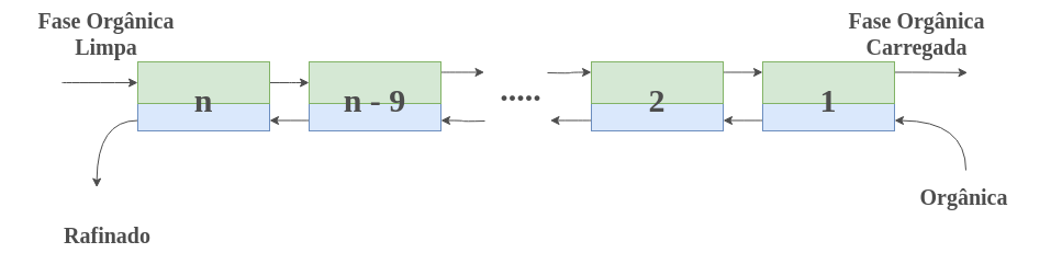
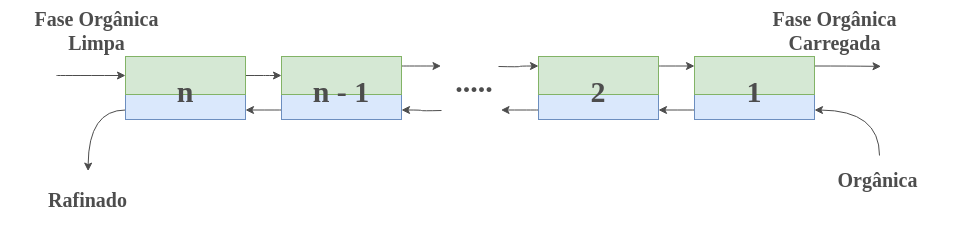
  <mxCell id="0" />
  <mxCell id="1" parent="0" />
  <mxCell id="2" style="edgeStyle=orthogonalEdgeStyle;orthogonalLoop=1;jettySize=auto;html=1;exitX=0;exitY=0.75;exitDx=0;exitDy=0;entryX=1;entryY=0.75;entryDx=0;entryDy=0;fontFamily=Spectral;fontSource=https%3A%2F%2Ffonts.googleapis.com%2Fcss%3Ffamily%3DSpectral;fontStyle=1;fontColor=#4D4D4D;strokeColor=#4D4D4D;curved=1;" parent="1" source="3" target="7" edge="1"><mxGeometry relative="1" as="geometry" /></mxCell>
  <mxCell id="3" value="" style="whiteSpace=wrap;html=1;fillColor=#dae8fc;strokeColor=#6c8ebf;fontFamily=Spectral;fontSource=https%3A%2F%2Ffonts.googleapis.com%2Fcss%3Ffamily%3DSpectral;fontStyle=1;fontColor=#4D4D4D;" parent="1" vertex="1"><mxGeometry x="694" y="81" width="120" height="38" as="geometry" /></mxCell>
  <mxCell id="4" style="edgeStyle=orthogonalEdgeStyle;orthogonalLoop=1;jettySize=auto;html=1;exitX=1;exitY=0.25;exitDx=0;exitDy=0;fontFamily=Spectral;fontSource=https%3A%2F%2Ffonts.googleapis.com%2Fcss%3Ffamily%3DSpectral;fontStyle=1;fontColor=#4D4D4D;strokeColor=#4D4D4D;curved=1;" parent="1" source="5" edge="1"><mxGeometry relative="1" as="geometry"><mxPoint x="880.529" y="65.882" as="targetPoint" /></mxGeometry></mxCell>
  <mxCell id="5" value="" style="whiteSpace=wrap;html=1;shadow=0;fillColor=#d5e8d4;strokeColor=#82b366;fontFamily=Spectral;fontSource=https%3A%2F%2Ffonts.googleapis.com%2Fcss%3Ffamily%3DSpectral;fontStyle=1;fontColor=#4D4D4D;" parent="1" vertex="1"><mxGeometry x="694" y="56" width="120" height="38" as="geometry" /></mxCell>
  <mxCell id="6" style="edgeStyle=orthogonalEdgeStyle;orthogonalLoop=1;jettySize=auto;html=1;exitX=0;exitY=0.75;exitDx=0;exitDy=0;fontFamily=Spectral;fontSource=https%3A%2F%2Ffonts.googleapis.com%2Fcss%3Ffamily%3DSpectral;fontStyle=1;fontColor=#4D4D4D;strokeColor=#4D4D4D;curved=1;" parent="1" source="7" edge="1"><mxGeometry relative="1" as="geometry"><mxPoint x="500.529" y="109.412" as="targetPoint" /></mxGeometry></mxCell>
  <mxCell id="7" value="" style="whiteSpace=wrap;html=1;fillColor=#dae8fc;strokeColor=#6c8ebf;fontFamily=Spectral;fontSource=https%3A%2F%2Ffonts.googleapis.com%2Fcss%3Ffamily%3DSpectral;fontStyle=1;fontColor=#4D4D4D;" parent="1" vertex="1"><mxGeometry x="538" y="81" width="120" height="38" as="geometry" /></mxCell>
  <mxCell id="8" style="edgeStyle=orthogonalEdgeStyle;orthogonalLoop=1;jettySize=auto;html=1;exitX=1;exitY=0.25;exitDx=0;exitDy=0;entryX=0;entryY=0.25;entryDx=0;entryDy=0;fontFamily=Spectral;fontSource=https%3A%2F%2Ffonts.googleapis.com%2Fcss%3Ffamily%3DSpectral;fontStyle=1;fontColor=#4D4D4D;strokeColor=#4D4D4D;curved=1;" parent="1" source="9" target="5" edge="1"><mxGeometry relative="1" as="geometry" /></mxCell>
  <mxCell id="9" value="" style="whiteSpace=wrap;html=1;shadow=0;fillColor=#d5e8d4;strokeColor=#82b366;fontFamily=Spectral;fontSource=https%3A%2F%2Ffonts.googleapis.com%2Fcss%3Ffamily%3DSpectral;fontStyle=1;fontColor=#4D4D4D;" parent="1" vertex="1"><mxGeometry x="538" y="56" width="120" height="38" as="geometry" /></mxCell>
  <mxCell id="10" style="edgeStyle=orthogonalEdgeStyle;orthogonalLoop=1;jettySize=auto;html=1;exitX=0;exitY=0.75;exitDx=0;exitDy=0;entryX=1;entryY=0.75;entryDx=0;entryDy=0;fontColor=#4D4D4D;strokeColor=#4D4D4D;curved=1;" edge="1" parent="1" source="11" target="15"><mxGeometry relative="1" as="geometry" /></mxCell>
  <mxCell id="11" value="" style="whiteSpace=wrap;html=1;fillColor=#dae8fc;strokeColor=#6c8ebf;fontFamily=Spectral;fontSource=https%3A%2F%2Ffonts.googleapis.com%2Fcss%3Ffamily%3DSpectral;fontStyle=1;fontColor=#4D4D4D;" parent="1" vertex="1"><mxGeometry x="281" y="81" width="120" height="38" as="geometry" /></mxCell>
  <mxCell id="12" style="edgeStyle=orthogonalEdgeStyle;orthogonalLoop=1;jettySize=auto;html=1;exitX=1;exitY=0.25;exitDx=0;exitDy=0;fontFamily=Spectral;fontSource=https%3A%2F%2Ffonts.googleapis.com%2Fcss%3Ffamily%3DSpectral;fontStyle=1;fontColor=#4D4D4D;strokeColor=#4D4D4D;curved=1;" parent="1" source="13" edge="1"><mxGeometry relative="1" as="geometry"><mxPoint x="440.529" y="65.882" as="targetPoint" /></mxGeometry></mxCell>
  <mxCell id="13" value="" style="whiteSpace=wrap;html=1;shadow=0;fillColor=#d5e8d4;strokeColor=#82b366;fontFamily=Spectral;fontSource=https%3A%2F%2Ffonts.googleapis.com%2Fcss%3Ffamily%3DSpectral;fontStyle=1;fontColor=#4D4D4D;" parent="1" vertex="1"><mxGeometry x="281" y="56" width="120" height="38" as="geometry" /></mxCell>
  <mxCell id="14" style="edgeStyle=orthogonalEdgeStyle;orthogonalLoop=1;jettySize=auto;html=1;exitX=0;exitY=0.75;exitDx=0;exitDy=0;fontFamily=Spectral;fontSource=https%3A%2F%2Ffonts.googleapis.com%2Fcss%3Ffamily%3DSpectral;fontStyle=1;fontColor=#4D4D4D;strokeColor=#4D4D4D;curved=1;" parent="1" source="15" edge="1"><mxGeometry relative="1" as="geometry"><mxPoint x="87.588" y="170.588" as="targetPoint" /></mxGeometry></mxCell>
  <mxCell id="15" value="" style="whiteSpace=wrap;html=1;fillColor=#dae8fc;strokeColor=#6c8ebf;fontFamily=Spectral;fontSource=https%3A%2F%2Ffonts.googleapis.com%2Fcss%3Ffamily%3DSpectral;fontStyle=1;fontColor=#4D4D4D;" parent="1" vertex="1"><mxGeometry x="125" y="81" width="120" height="38" as="geometry" /></mxCell>
  <mxCell id="16" value="" style="edgeStyle=orthogonalEdgeStyle;orthogonalLoop=1;jettySize=auto;html=1;fontFamily=Spectral;fontSource=https%3A%2F%2Ffonts.googleapis.com%2Fcss%3Ffamily%3DSpectral;fontStyle=1;fontColor=#4D4D4D;strokeColor=#4D4D4D;curved=1;" parent="1" source="17" target="13" edge="1"><mxGeometry relative="1" as="geometry" /></mxCell>
  <mxCell id="17" value="" style="whiteSpace=wrap;html=1;shadow=0;fillColor=#d5e8d4;strokeColor=#82b366;fontFamily=Spectral;fontSource=https%3A%2F%2Ffonts.googleapis.com%2Fcss%3Ffamily%3DSpectral;fontStyle=1;fontColor=#4D4D4D;" parent="1" vertex="1"><mxGeometry x="125" y="56" width="120" height="38" as="geometry" /></mxCell>
  <mxCell id="18" value="" style="endArrow=classic;html=1;entryX=0;entryY=0.5;entryDx=0;entryDy=0;fontFamily=Spectral;fontSource=https%3A%2F%2Ffonts.googleapis.com%2Fcss%3Ffamily%3DSpectral;fontStyle=1;fontColor=#4D4D4D;strokeColor=#4D4D4D;curved=1;" parent="1" target="17" edge="1"><mxGeometry width="50" height="50" relative="1" as="geometry"><mxPoint x="56" y="75" as="sourcePoint" /><mxPoint x="427" y="50" as="targetPoint" /></mxGeometry></mxCell>
  <mxCell id="19" value="" style="endArrow=classic;html=1;entryX=1;entryY=0.75;entryDx=0;entryDy=0;fontFamily=Spectral;fontSource=https%3A%2F%2Ffonts.googleapis.com%2Fcss%3Ffamily%3DSpectral;fontStyle=1;fontColor=#4D4D4D;strokeColor=#4D4D4D;curved=1;" parent="1" target="3" edge="1"><mxGeometry width="50" height="50" relative="1" as="geometry"><mxPoint x="879" y="155" as="sourcePoint" /><mxPoint x="821" y="104" as="targetPoint" /><Array as="points"><mxPoint x="879" y="110" /></Array></mxGeometry></mxCell>
  <mxCell id="20" value="&lt;font style=&quot;font-size: 30px ; line-height: 120%&quot;&gt;.....&lt;/font&gt;" style="text;html=1;fillColor=none;align=center;verticalAlign=middle;whiteSpace=wrap;shadow=0;fontFamily=Spectral;fontSource=https%3A%2F%2Ffonts.googleapis.com%2Fcss%3Ffamily%3DSpectral;fontStyle=1;fontColor=#4D4D4D;" parent="1" vertex="1"><mxGeometry x="454" y="52" width="40" height="58" as="geometry" /></mxCell>
  <mxCell id="21" style="edgeStyle=orthogonalEdgeStyle;orthogonalLoop=1;jettySize=auto;html=1;entryX=1;entryY=0.75;entryDx=0;entryDy=0;fontFamily=Spectral;fontSource=https%3A%2F%2Ffonts.googleapis.com%2Fcss%3Ffamily%3DSpectral;fontStyle=1;fontColor=#4D4D4D;strokeColor=#4D4D4D;curved=1;" parent="1" target="11" edge="1"><mxGeometry relative="1" as="geometry"><mxPoint x="510.529" y="119.412" as="targetPoint" /><mxPoint x="441" y="110" as="sourcePoint" /></mxGeometry></mxCell>
  <mxCell id="22" style="edgeStyle=orthogonalEdgeStyle;orthogonalLoop=1;jettySize=auto;html=1;entryX=0;entryY=0.25;entryDx=0;entryDy=0;fontFamily=Spectral;fontSource=https%3A%2F%2Ffonts.googleapis.com%2Fcss%3Ffamily%3DSpectral;fontStyle=1;fontColor=#4D4D4D;strokeColor=#4D4D4D;curved=1;" parent="1" target="9" edge="1"><mxGeometry relative="1" as="geometry"><mxPoint x="450.529" y="75.882" as="targetPoint" /><mxPoint x="498" y="66" as="sourcePoint" /></mxGeometry></mxCell>
  <mxCell id="23" value="&lt;font style=&quot;font-size: 30px&quot;&gt;1&lt;/font&gt;" style="text;html=1;strokeColor=none;fillColor=none;align=center;verticalAlign=middle;whiteSpace=wrap;shadow=0;fontFamily=Spectral;fontSource=https%3A%2F%2Ffonts.googleapis.com%2Fcss%3Ffamily%3DSpectral;fontStyle=1;fontColor=#4D4D4D;" parent="1" vertex="1"><mxGeometry x="734" y="81" width="40" height="20" as="geometry" /></mxCell>
  <mxCell id="24" value="&lt;font style=&quot;font-size: 30px&quot;&gt;2&lt;/font&gt;" style="text;html=1;strokeColor=none;fillColor=none;align=center;verticalAlign=middle;whiteSpace=wrap;shadow=0;fontFamily=Spectral;fontSource=https%3A%2F%2Ffonts.googleapis.com%2Fcss%3Ffamily%3DSpectral;fontStyle=1;fontColor=#4D4D4D;" parent="1" vertex="1"><mxGeometry x="578" y="81" width="40" height="20" as="geometry" /></mxCell>
- <mxCell id="25" value="&lt;font style=&quot;font-size: 30px&quot;&gt;n - 9&lt;/font&gt;" style="text;html=1;strokeColor=none;fillColor=none;align=center;verticalAlign=middle;whiteSpace=wrap;shadow=0;fontFamily=Spectral;fontSource=https%3A%2F%2Ffonts.googleapis.com%2Fcss%3Ffamily%3DSpectral;fontStyle=1;fontColor=#4D4D4D;" parent="1" vertex="1"><mxGeometry x="309" y="81" width="64" height="20" as="geometry" /></mxCell>
+ <mxCell id="25" value="&lt;font style=&quot;font-size: 30px&quot;&gt;n - 1&lt;/font&gt;" style="text;html=1;strokeColor=none;fillColor=none;align=center;verticalAlign=middle;whiteSpace=wrap;shadow=0;fontFamily=Spectral;fontSource=https%3A%2F%2Ffonts.googleapis.com%2Fcss%3Ffamily%3DSpectral;fontStyle=1;fontColor=#4D4D4D;" parent="1" vertex="1"><mxGeometry x="309" y="81" width="64" height="20" as="geometry" /></mxCell>
  <mxCell id="26" value="&lt;font style=&quot;font-size: 30px&quot;&gt;n&lt;/font&gt;" style="text;html=1;strokeColor=none;fillColor=none;align=center;verticalAlign=middle;whiteSpace=wrap;shadow=0;fontFamily=Spectral;fontSource=https%3A%2F%2Ffonts.googleapis.com%2Fcss%3Ffamily%3DSpectral;fontStyle=1;fontColor=#4D4D4D;" parent="1" vertex="1"><mxGeometry x="153" y="81" width="64" height="20" as="geometry" /></mxCell>
  <mxCell id="27" value="&lt;font style=&quot;font-size: 20px&quot;&gt;Fase Orgânica Limpa&lt;/font&gt;" style="text;html=1;strokeColor=none;fillColor=none;align=center;verticalAlign=middle;whiteSpace=wrap;shadow=0;fontFamily=Spectral;fontSource=https%3A%2F%2Ffonts.googleapis.com%2Fcss%3Ffamily%3DSpectral;fontStyle=1;fontColor=#4D4D4D;" parent="1" vertex="1"><mxGeometry x="29" y="20" width="135" height="20" as="geometry" /></mxCell>
- <mxCell id="28" value="&lt;font style=&quot;font-size: 20px&quot;&gt;Rafinado&lt;/font&gt;" style="text;html=1;strokeColor=none;fillColor=none;align=center;verticalAlign=middle;whiteSpace=wrap;shadow=0;fontFamily=Spectral;fontSource=https%3A%2F%2Ffonts.googleapis.com%2Fcss%3Ffamily%3DSpectral;fontStyle=1;fontColor=#4D4D4D;" parent="1" vertex="1"><mxGeometry x="30" y="204" width="135" height="20" as="geometry" /></mxCell>
+ <mxCell id="28" value="&lt;font style=&quot;font-size: 20px&quot;&gt;Rafinado&lt;/font&gt;" style="text;html=1;strokeColor=none;fillColor=none;align=center;verticalAlign=middle;whiteSpace=wrap;shadow=0;fontFamily=Spectral;fontSource=https%3A%2F%2Ffonts.googleapis.com%2Fcss%3Ffamily%3DSpectral;fontStyle=1;fontColor=#4D4D4D;" parent="1" vertex="1"><mxGeometry x="20" y="189" width="135" height="20" as="geometry" /></mxCell>
  <mxCell id="29" value="&lt;font style=&quot;font-size: 20px&quot;&gt;Orgânica&lt;/font&gt;" style="text;html=1;strokeColor=none;fillColor=none;align=center;verticalAlign=middle;whiteSpace=wrap;shadow=0;fontFamily=Spectral;fontSource=https%3A%2F%2Ffonts.googleapis.com%2Fcss%3Ffamily%3DSpectral;fontStyle=1;fontColor=#4D4D4D;" parent="1" vertex="1"><mxGeometry x="810" y="169" width="135" height="20" as="geometry" /></mxCell>
  <mxCell id="30" value="&lt;font style=&quot;font-size: 20px&quot;&gt;Fase Orgânica Carregada&lt;/font&gt;" style="text;html=1;strokeColor=none;fillColor=none;align=center;verticalAlign=middle;whiteSpace=wrap;shadow=0;fontFamily=Spectral;fontSource=https%3A%2F%2Ffonts.googleapis.com%2Fcss%3Ffamily%3DSpectral;fontStyle=1;fontColor=#4D4D4D;" parent="1" vertex="1"><mxGeometry x="759" y="20" width="151" height="20" as="geometry" /></mxCell>
